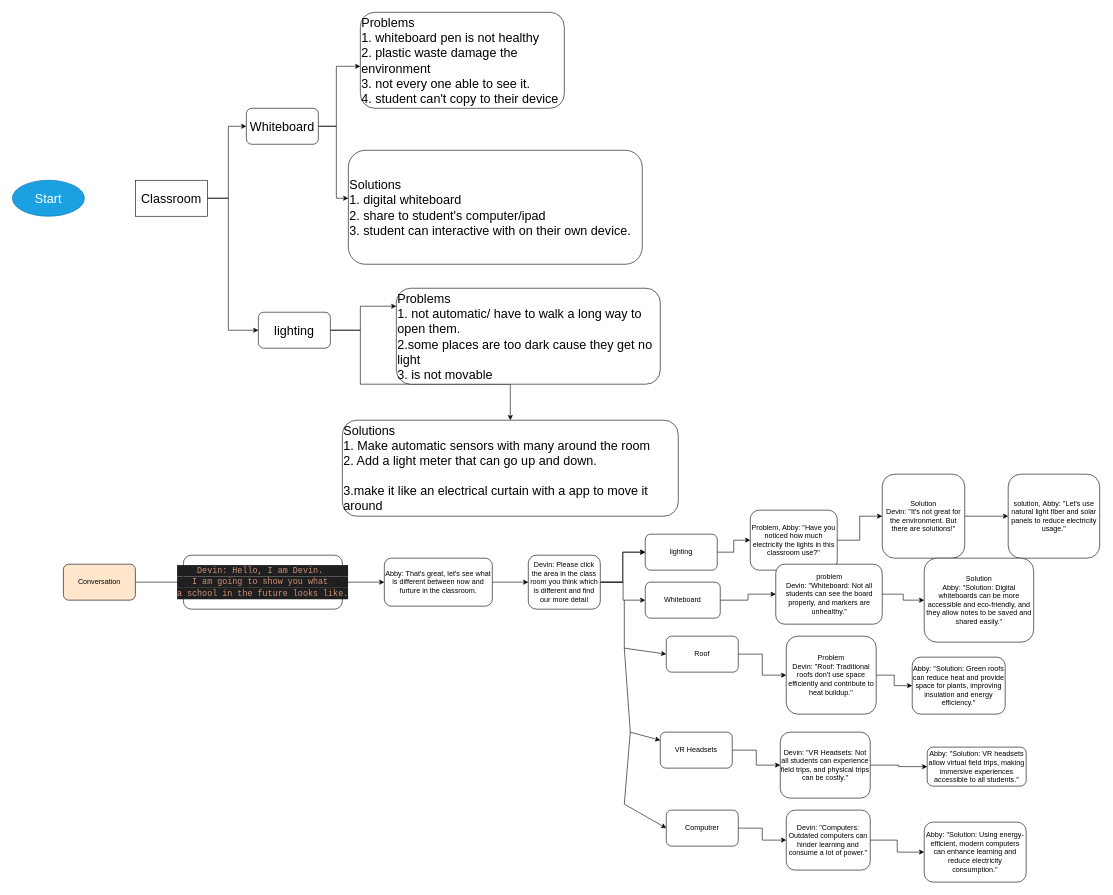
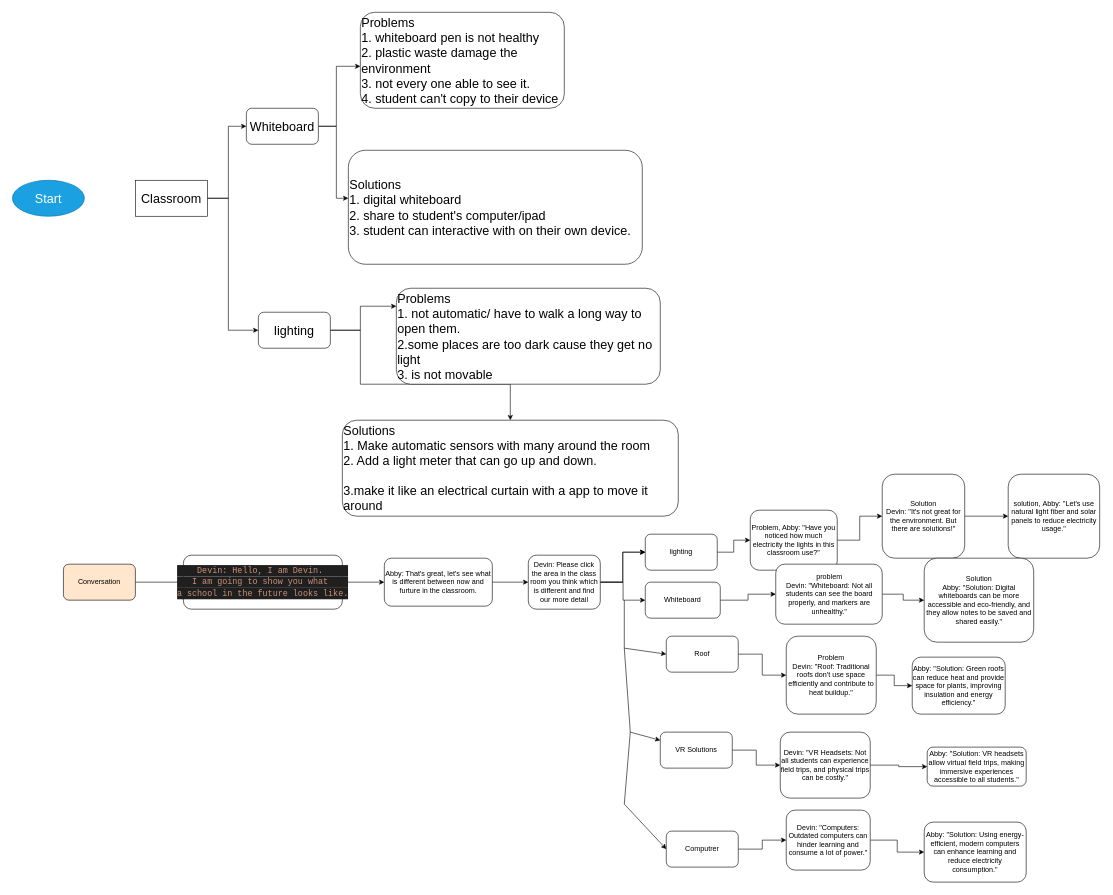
  <mxCell id="0" />
  <mxCell id="1" parent="0" />
  <mxCell id="2" value="Start" style="ellipse;whiteSpace=wrap;html=1;fillColor=#1ba1e2;fontColor=#ffffff;strokeColor=#006EAF;fontSize=21;" parent="1" vertex="1"><mxGeometry x="20" y="300" width="120" height="60" as="geometry" /></mxCell>
  <mxCell id="3" value="" style="edgeStyle=orthogonalEdgeStyle;rounded=0;orthogonalLoop=1;jettySize=auto;html=1;" parent="1" source="5" target="8" edge="1"><mxGeometry relative="1" as="geometry"><Array as="points"><mxPoint x="380" y="330" /><mxPoint x="380" y="210" /></Array></mxGeometry></mxCell>
  <mxCell id="4" value="" style="edgeStyle=orthogonalEdgeStyle;rounded=0;orthogonalLoop=1;jettySize=auto;html=1;" parent="1" source="5" target="13" edge="1"><mxGeometry relative="1" as="geometry"><Array as="points"><mxPoint x="380" y="330" /><mxPoint x="380" y="550" /></Array></mxGeometry></mxCell>
  <mxCell id="5" value="Classroom" style="whiteSpace=wrap;html=1;fontSize=21;rounded=0;" parent="1" vertex="1"><mxGeometry x="225" y="300" width="120" height="60" as="geometry" /></mxCell>
  <mxCell id="6" value="" style="edgeStyle=orthogonalEdgeStyle;rounded=0;orthogonalLoop=1;jettySize=auto;html=1;" parent="1" source="8" target="9" edge="1"><mxGeometry relative="1" as="geometry"><Array as="points"><mxPoint x="560" y="210" /><mxPoint x="560" y="110" /></Array></mxGeometry></mxCell>
  <mxCell id="7" value="" style="edgeStyle=orthogonalEdgeStyle;rounded=0;orthogonalLoop=1;jettySize=auto;html=1;" parent="1" source="8" target="10" edge="1"><mxGeometry relative="1" as="geometry"><Array as="points"><mxPoint x="560" y="210" /><mxPoint x="560" y="330" /></Array></mxGeometry></mxCell>
  <mxCell id="8" value="Whiteboard" style="whiteSpace=wrap;html=1;fontSize=21;rounded=1;" parent="1" vertex="1"><mxGeometry x="410" y="180" width="120" height="60" as="geometry" /></mxCell>
  <mxCell id="9" value="Problems&lt;div&gt;1. whiteboard pen is not healthy&lt;/div&gt;&lt;div&gt;2. plastic waste damage the environment&lt;/div&gt;&lt;div&gt;3. not every one able to see it.&lt;/div&gt;&lt;div&gt;4. student can't copy to their device&lt;/div&gt;" style="whiteSpace=wrap;html=1;fontSize=21;rounded=1;align=left;" parent="1" vertex="1"><mxGeometry x="600" width="340" height="160" as="geometry" y="20" /></mxCell>
  <mxCell id="10" value="Solutions&lt;div&gt;1. digital whiteboard&lt;/div&gt;&lt;div&gt;2. share to student's computer/ipad&lt;/div&gt;&lt;div&gt;3. student can interactive with on their own device.&lt;/div&gt;" style="whiteSpace=wrap;html=1;fontSize=21;rounded=1;align=left;" parent="1" vertex="1"><mxGeometry x="580" y="250" width="490" height="190" as="geometry" /></mxCell>
  <mxCell id="11" value="" style="edgeStyle=orthogonalEdgeStyle;rounded=0;orthogonalLoop=1;jettySize=auto;html=1;" parent="1" source="13" target="14" edge="1"><mxGeometry relative="1" as="geometry"><Array as="points"><mxPoint x="600" y="550" /><mxPoint x="600" y="510" /></Array></mxGeometry></mxCell>
  <mxCell id="12" value="" style="edgeStyle=orthogonalEdgeStyle;rounded=0;orthogonalLoop=1;jettySize=auto;html=1;" parent="1" source="13" target="15" edge="1"><mxGeometry relative="1" as="geometry"><Array as="points"><mxPoint x="600" y="550" /><mxPoint x="600" y="640" /></Array></mxGeometry></mxCell>
  <mxCell id="13" value="light&lt;span style=&quot;background-color: initial;&quot;&gt;ing&lt;/span&gt;" style="whiteSpace=wrap;html=1;fontSize=21;rounded=1;" parent="1" vertex="1"><mxGeometry x="430" y="520" width="120" height="60" as="geometry" /></mxCell>
  <mxCell id="14" value="Problems&lt;div&gt;1. not automatic/ have to walk a long way to open them.&lt;/div&gt;&lt;div&gt;2.some places are too dark cause they get no light&lt;/div&gt;&lt;div&gt;3. is not movable&lt;/div&gt;" style="whiteSpace=wrap;html=1;fontSize=21;rounded=1;align=left;" parent="1" vertex="1"><mxGeometry x="660" y="480" width="440" height="160" as="geometry" /></mxCell>
  <mxCell id="15" value="Solutions&lt;div&gt;&lt;span style=&quot;background-color: initial;&quot;&gt;1. Make automatic sensors with many around the room&lt;/span&gt;&lt;/div&gt;&lt;div style=&quot;border-color: var(--border-color);&quot;&gt;2. Add a light meter that can go up and down.&amp;nbsp;&lt;/div&gt;&lt;div&gt;&lt;span style=&quot;background-color: initial;&quot;&gt;&amp;nbsp;&lt;/span&gt;&lt;br&gt;&lt;/div&gt;&lt;div&gt;3.make it like an electrical curtain with a app to move it around&lt;/div&gt;" style="whiteSpace=wrap;html=1;fontSize=21;rounded=1;align=left;" parent="1" vertex="1"><mxGeometry x="570" y="700" width="560" height="160" as="geometry" /></mxCell>
  <mxCell id="16" value="" style="edgeStyle=orthogonalEdgeStyle;rounded=0;orthogonalLoop=1;jettySize=auto;html=1;" parent="1" source="17" target="19" edge="1"><mxGeometry relative="1" as="geometry" /></mxCell>
  <mxCell id="17" value="Conversation" style="rounded=1;whiteSpace=wrap;html=1;fillColor=#ffe6cc;" parent="1" vertex="1"><mxGeometry x="105" y="940" width="120" height="60" as="geometry" /></mxCell>
  <mxCell id="18" value="" style="edgeStyle=orthogonalEdgeStyle;rounded=0;orthogonalLoop=1;jettySize=auto;html=1;" parent="1" source="19" target="21" edge="1"><mxGeometry relative="1" as="geometry" /></mxCell>
  <mxCell id="19" value="&lt;div style=&quot;color: rgb(204, 204, 204); background-color: rgb(31, 31, 31); font-family: Consolas, &amp;quot;Courier New&amp;quot;, monospace; font-size: 14px; line-height: 19px; white-space: pre;&quot;&gt;&lt;span style=&quot;color: #ce9178;&quot;&gt;Devin: Hello, I am Devin. &lt;/span&gt;&lt;/div&gt;&lt;div style=&quot;color: rgb(204, 204, 204); background-color: rgb(31, 31, 31); font-family: Consolas, &amp;quot;Courier New&amp;quot;, monospace; font-size: 14px; line-height: 19px; white-space: pre;&quot;&gt;&lt;span style=&quot;color: #ce9178;&quot;&gt;I am going to show you what &lt;/span&gt;&lt;/div&gt;&lt;div style=&quot;color: rgb(204, 204, 204); background-color: rgb(31, 31, 31); font-family: Consolas, &amp;quot;Courier New&amp;quot;, monospace; font-size: 14px; line-height: 19px; white-space: pre;&quot;&gt;&lt;span style=&quot;color: #ce9178;&quot;&gt;a school in the future looks like.&lt;/span&gt;&lt;/div&gt;" style="whiteSpace=wrap;html=1;rounded=1;" parent="1" vertex="1"><mxGeometry x="305" y="925" width="265" height="90" as="geometry" /></mxCell>
  <mxCell id="20" value="" style="edgeStyle=orthogonalEdgeStyle;rounded=0;orthogonalLoop=1;jettySize=auto;html=1;" parent="1" source="21" target="25" edge="1"><mxGeometry relative="1" as="geometry" /></mxCell>
  <mxCell id="21" value="Abby: That's great, let's see what is different between now and furture in the classroom." style="whiteSpace=wrap;html=1;rounded=1;" parent="1" vertex="1"><mxGeometry x="640" y="930" width="180" height="80" as="geometry" /></mxCell>
  <mxCell id="22" value="" style="edgeStyle=orthogonalEdgeStyle;rounded=0;orthogonalLoop=1;jettySize=auto;html=1;" parent="1" source="25" target="27" edge="1"><mxGeometry relative="1" as="geometry" /></mxCell>
  <mxCell id="23" value="" style="edgeStyle=orthogonalEdgeStyle;rounded=0;orthogonalLoop=1;jettySize=auto;html=1;" parent="1" source="25" target="27" edge="1"><mxGeometry relative="1" as="geometry" /></mxCell>
  <mxCell id="24" value="" style="edgeStyle=orthogonalEdgeStyle;rounded=0;orthogonalLoop=1;jettySize=auto;html=1;" parent="1" source="25" target="29" edge="1"><mxGeometry relative="1" as="geometry"><Array as="points"><mxPoint x="1038" y="970" /><mxPoint x="1038" y="1000" /></Array></mxGeometry></mxCell>
  <mxCell id="25" value="Devin: Please click the area in the class room you think which is different and find our more detail" style="whiteSpace=wrap;html=1;rounded=1;" parent="1" vertex="1"><mxGeometry x="880" y="925" width="120" height="90" as="geometry" /></mxCell>
  <mxCell id="26" value="" style="edgeStyle=orthogonalEdgeStyle;rounded=0;orthogonalLoop=1;jettySize=auto;html=1;" edge="1" parent="1" source="27" target="31"><mxGeometry relative="1" as="geometry" /></mxCell>
  <mxCell id="27" value="lighting" style="whiteSpace=wrap;html=1;rounded=1;" parent="1" vertex="1"><mxGeometry x="1075" y="890" width="120" height="60" as="geometry" /></mxCell>
  <mxCell id="28" value="" style="edgeStyle=orthogonalEdgeStyle;rounded=0;orthogonalLoop=1;jettySize=auto;html=1;" edge="1" parent="1" source="29" target="36"><mxGeometry relative="1" as="geometry" /></mxCell>
  <mxCell id="29" value="Whiteboard" style="whiteSpace=wrap;html=1;rounded=1;" parent="1" vertex="1"><mxGeometry x="1075" y="970" width="125" height="60" as="geometry" /></mxCell>
  <mxCell id="30" value="" style="edgeStyle=orthogonalEdgeStyle;rounded=0;orthogonalLoop=1;jettySize=auto;html=1;" edge="1" parent="1" source="31" target="33"><mxGeometry relative="1" as="geometry" /></mxCell>
  <mxCell id="31" value="Problem, Abby: &quot;Have you noticed how much electricity the lights in this classroom use?&quot;" style="whiteSpace=wrap;html=1;rounded=1;" vertex="1" parent="1"><mxGeometry x="1250" y="850" width="145" height="100" as="geometry" /></mxCell>
  <mxCell id="32" value="" style="edgeStyle=orthogonalEdgeStyle;rounded=0;orthogonalLoop=1;jettySize=auto;html=1;" edge="1" parent="1" source="33" target="34"><mxGeometry relative="1" as="geometry" /></mxCell>
  <mxCell id="33" value="Solution&lt;br&gt;Devin: &quot;It's not great for the environment. But there are solutions!&quot;" style="whiteSpace=wrap;html=1;rounded=1;" vertex="1" parent="1"><mxGeometry x="1470" y="790" width="137.5" height="140" as="geometry" /></mxCell>
  <mxCell id="34" value="solution,&amp;nbsp;Abby: &quot;Let's use natural light fiber and solar panels to reduce electricity usage.&quot;" style="whiteSpace=wrap;html=1;rounded=1;" vertex="1" parent="1"><mxGeometry x="1680" y="790" width="152.5" height="140" as="geometry" /></mxCell>
  <mxCell id="35" value="" style="edgeStyle=orthogonalEdgeStyle;rounded=0;orthogonalLoop=1;jettySize=auto;html=1;" edge="1" parent="1" source="36" target="37"><mxGeometry relative="1" as="geometry" /></mxCell>
  <mxCell id="36" value="problem&lt;br&gt;Devin: &quot;Whiteboard: Not all students can see the board properly, and markers are unhealthy.&quot;" style="whiteSpace=wrap;html=1;rounded=1;" vertex="1" parent="1"><mxGeometry x="1292.5" y="940" width="177.5" height="100" as="geometry" /></mxCell>
  <mxCell id="37" value="Solution&lt;br&gt;Abby: &quot;Solution: Digital whiteboards can be more accessible and eco-friendly, and they allow notes to be saved and shared easily.&quot;" style="whiteSpace=wrap;html=1;rounded=1;" vertex="1" parent="1"><mxGeometry x="1540" y="930" width="182.5" height="140" as="geometry" /></mxCell>
  <mxCell id="38" value="" style="endArrow=classic;html=1;rounded=0;" edge="1" parent="1"><mxGeometry width="50" height="50" relative="1" as="geometry"><mxPoint x="1040" y="1000" as="sourcePoint" /><mxPoint x="1110" y="1090" as="targetPoint" /><Array as="points"><mxPoint x="1040" y="1080" /></Array></mxGeometry></mxCell>
  <mxCell id="39" value="" style="edgeStyle=orthogonalEdgeStyle;rounded=0;orthogonalLoop=1;jettySize=auto;html=1;" edge="1" parent="1" source="40" target="42"><mxGeometry relative="1" as="geometry" /></mxCell>
  <mxCell id="40" value="Roof" style="rounded=1;whiteSpace=wrap;html=1;" vertex="1" parent="1"><mxGeometry x="1110" y="1060" width="120" height="60" as="geometry" /></mxCell>
  <mxCell id="41" value="" style="edgeStyle=orthogonalEdgeStyle;rounded=0;orthogonalLoop=1;jettySize=auto;html=1;" edge="1" parent="1" source="42" target="43"><mxGeometry relative="1" as="geometry" /></mxCell>
  <mxCell id="42" value="Problem&lt;br&gt;Devin: &quot;Roof: Traditional roofs don't use space efficiently and contribute to heat buildup.&quot;" style="whiteSpace=wrap;html=1;rounded=1;" vertex="1" parent="1"><mxGeometry x="1310" y="1060" width="150" height="130" as="geometry" /></mxCell>
  <mxCell id="43" value="Abby: &quot;Solution: Green roofs can reduce heat and provide space for plants, improving insulation and energy efficiency.&quot;" style="whiteSpace=wrap;html=1;rounded=1;" vertex="1" parent="1"><mxGeometry x="1520" y="1095" width="155" height="95" as="geometry" /></mxCell>
  <mxCell id="44" value="" style="endArrow=classic;html=1;rounded=0;" edge="1" parent="1" target="46"><mxGeometry width="50" height="50" relative="1" as="geometry"><mxPoint x="1040" y="1080" as="sourcePoint" /><mxPoint x="1080" y="1180" as="targetPoint" /><Array as="points"><mxPoint x="1050" y="1220" /></Array></mxGeometry></mxCell>
  <mxCell id="45" value="" style="edgeStyle=orthogonalEdgeStyle;rounded=0;orthogonalLoop=1;jettySize=auto;html=1;" edge="1" parent="1" source="46" target="48"><mxGeometry relative="1" as="geometry" /></mxCell>
- <mxCell id="46" value="VR Headsets" style="rounded=1;whiteSpace=wrap;html=1;" vertex="1" parent="1"><mxGeometry x="1100" y="1220" width="120" height="60" as="geometry" /></mxCell>
+ <mxCell id="46" value="VR Solutions" style="rounded=1;whiteSpace=wrap;html=1;" vertex="1" parent="1"><mxGeometry x="1100" y="1220" width="120" height="60" as="geometry" /></mxCell>
  <mxCell id="47" value="" style="edgeStyle=orthogonalEdgeStyle;rounded=0;orthogonalLoop=1;jettySize=auto;html=1;" edge="1" parent="1" source="48" target="49"><mxGeometry relative="1" as="geometry" /></mxCell>
  <mxCell id="48" value="Devin: &quot;VR Headsets: Not all students can experience field trips, and physical trips can be costly.&quot;" style="whiteSpace=wrap;html=1;rounded=1;" vertex="1" parent="1"><mxGeometry x="1300" y="1220" width="150" height="110" as="geometry" /></mxCell>
  <mxCell id="49" value="Abby: &quot;Solution: VR headsets allow virtual field trips, making immersive experiences accessible to all students.&quot;" style="whiteSpace=wrap;html=1;rounded=1;" vertex="1" parent="1"><mxGeometry x="1545" y="1245" width="165" height="65" as="geometry" /></mxCell>
  <mxCell id="50" value="" style="endArrow=classic;html=1;rounded=0;entryX=0;entryY=0.5;entryDx=0;entryDy=0;" edge="1" parent="1" target="52"><mxGeometry width="50" height="50" relative="1" as="geometry"><mxPoint x="1050" y="1220" as="sourcePoint" /><mxPoint x="1100" y="1370" as="targetPoint" /><Array as="points"><mxPoint x="1040" y="1340" /></Array></mxGeometry></mxCell>
  <mxCell id="51" value="" style="edgeStyle=orthogonalEdgeStyle;rounded=0;orthogonalLoop=1;jettySize=auto;html=1;" edge="1" parent="1" source="52" target="54"><mxGeometry relative="1" as="geometry" /></mxCell>
- <mxCell id="52" value="Computrer" style="rounded=1;whiteSpace=wrap;html=1;" vertex="1" parent="1"><mxGeometry x="1110" y="1350" width="120" height="60" as="geometry" /></mxCell>
+ <mxCell id="52" value="Computrer" style="rounded=1;whiteSpace=wrap;html=1;" vertex="1" parent="1"><mxGeometry x="1110" y="1385" width="120" height="60" as="geometry" /></mxCell>
  <mxCell id="53" value="" style="edgeStyle=orthogonalEdgeStyle;rounded=0;orthogonalLoop=1;jettySize=auto;html=1;" edge="1" parent="1" source="54" target="55"><mxGeometry relative="1" as="geometry" /></mxCell>
  <mxCell id="54" value="Devin: &quot;Computers: Outdated computers can hinder learning and consume a lot of power.&quot;" style="whiteSpace=wrap;html=1;rounded=1;" vertex="1" parent="1"><mxGeometry x="1310" y="1350" width="140" height="100" as="geometry" /></mxCell>
  <mxCell id="55" value="Abby: &quot;Solution: Using energy-efficient, modern computers can enhance learning and reduce electricity consumption.&quot;" style="whiteSpace=wrap;html=1;rounded=1;" vertex="1" parent="1"><mxGeometry x="1540" y="1370" width="170" height="100" as="geometry" /></mxCell>
